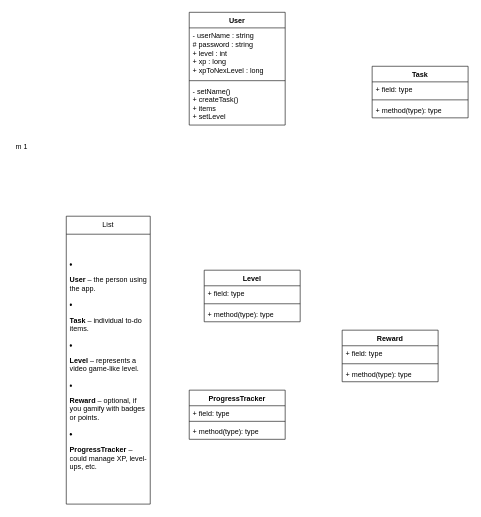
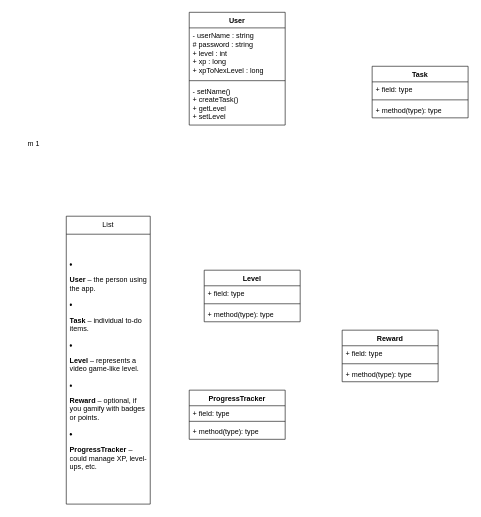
  <mxCell id="0" />
  <mxCell id="1" parent="0" />
  <mxCell id="2" value="List" style="swimlane;fontStyle=0;childLayout=stackLayout;horizontal=1;startSize=30;horizontalStack=0;resizeParent=1;resizeParentMax=0;resizeLast=0;collapsible=1;marginBottom=0;whiteSpace=wrap;html=1;" vertex="1" parent="1"><mxGeometry x="110" y="360" width="140" height="480" as="geometry" /></mxCell>
  <mxCell id="3" value="&lt;li class=&quot;&quot; data-end=&quot;360&quot; data-start=&quot;322&quot;&gt;&lt;p class=&quot;&quot; data-end=&quot;360&quot; data-start=&quot;324&quot;&gt;&lt;strong data-end=&quot;332&quot; data-start=&quot;324&quot;&gt;User&lt;/strong&gt; – the person using the app.&lt;/p&gt;&lt;/li&gt;&lt;li class=&quot;&quot; data-end=&quot;397&quot; data-start=&quot;361&quot;&gt;&lt;br&gt;&lt;p class=&quot;&quot; data-end=&quot;397&quot; data-start=&quot;363&quot;&gt;&lt;strong data-end=&quot;371&quot; data-start=&quot;363&quot;&gt;Task&lt;/strong&gt; – individual to-do items.&lt;/p&gt;&lt;/li&gt;&lt;li class=&quot;&quot; data-end=&quot;447&quot; data-start=&quot;398&quot;&gt;&lt;br&gt;&lt;p class=&quot;&quot; data-end=&quot;447&quot; data-start=&quot;400&quot;&gt;&lt;strong data-end=&quot;409&quot; data-start=&quot;400&quot;&gt;Level&lt;/strong&gt; – represents a video game-like level.&lt;/p&gt;&lt;/li&gt;&lt;li class=&quot;&quot; data-end=&quot;509&quot; data-start=&quot;448&quot;&gt;&lt;br&gt;&lt;p class=&quot;&quot; data-end=&quot;509&quot; data-start=&quot;450&quot;&gt;&lt;strong data-end=&quot;460&quot; data-start=&quot;450&quot;&gt;Reward&lt;/strong&gt; – optional, if you gamify with badges or points.&lt;/p&gt;&lt;/li&gt;&lt;li class=&quot;&quot; data-end=&quot;566&quot; data-start=&quot;510&quot;&gt;&lt;br&gt;&lt;p class=&quot;&quot; data-end=&quot;566&quot; data-start=&quot;512&quot;&gt;&lt;strong data-end=&quot;531&quot; data-start=&quot;512&quot;&gt;ProgressTracker&lt;/strong&gt; – could manage XP, level-ups, etc.&lt;/p&gt;&lt;/li&gt;" style="text;strokeColor=none;fillColor=none;align=left;verticalAlign=middle;spacingLeft=4;spacingRight=4;overflow=hidden;points=[[0,0.5],[1,0.5]];portConstraint=eastwest;rotatable=0;whiteSpace=wrap;html=1;" vertex="1" parent="2"><mxGeometry y="30" width="140" height="450" as="geometry" /></mxCell>
  <mxCell id="4" value="User" style="swimlane;fontStyle=1;align=center;verticalAlign=top;childLayout=stackLayout;horizontal=1;startSize=26;horizontalStack=0;resizeParent=1;resizeParentMax=0;resizeLast=0;collapsible=1;marginBottom=0;whiteSpace=wrap;html=1;" vertex="1" parent="1"><mxGeometry x="315" y="20" width="160" height="188" as="geometry" /></mxCell>
  <mxCell id="5" value="- userName : string&lt;div&gt;# password : string&lt;/div&gt;&lt;div&gt;+ level : int&lt;/div&gt;&lt;div&gt;+ xp : long&lt;/div&gt;&lt;div&gt;+ xpToNexLevel : long&lt;/div&gt;" style="text;strokeColor=none;fillColor=none;align=left;verticalAlign=top;spacingLeft=4;spacingRight=4;overflow=hidden;rotatable=0;points=[[0,0.5],[1,0.5]];portConstraint=eastwest;whiteSpace=wrap;html=1;" vertex="1" parent="4"><mxGeometry y="26" width="160" height="84" as="geometry" /></mxCell>
  <mxCell id="6" value="" style="line;strokeWidth=1;fillColor=none;align=left;verticalAlign=middle;spacingTop=-1;spacingLeft=3;spacingRight=3;rotatable=0;labelPosition=right;points=[];portConstraint=eastwest;strokeColor=inherit;" vertex="1" parent="4"><mxGeometry y="110" width="160" height="8" as="geometry" /></mxCell>
- <mxCell id="7" value="&lt;div&gt;- setName()&lt;/div&gt;&lt;div&gt;+ createTask()&lt;/div&gt;&lt;div&gt;+ items&lt;/div&gt;&lt;div&gt;+ setLevel&lt;/div&gt;" style="text;strokeColor=none;fillColor=none;align=left;verticalAlign=top;spacingLeft=4;spacingRight=4;overflow=hidden;rotatable=0;points=[[0,0.5],[1,0.5]];portConstraint=eastwest;whiteSpace=wrap;html=1;" vertex="1" parent="4"><mxGeometry y="118" width="160" height="70" as="geometry" /></mxCell>
- <mxCell id="8" value="m 1" style="text;strokeColor=none;fillColor=none;align=left;verticalAlign=middle;spacingLeft=4;spacingRight=4;overflow=hidden;points=[[0,0.5],[1,0.5]];portConstraint=eastwest;rotatable=0;whiteSpace=wrap;html=1;" vertex="1" parent="1"><mxGeometry x="20" y="230" width="140" height="30" as="geometry" /></mxCell>
+ <mxCell id="7" value="&lt;div&gt;- setName()&lt;/div&gt;&lt;div&gt;+ createTask()&lt;/div&gt;&lt;div&gt;+ getLevel&lt;/div&gt;&lt;div&gt;+ setLevel&lt;/div&gt;" style="text;strokeColor=none;fillColor=none;align=left;verticalAlign=top;spacingLeft=4;spacingRight=4;overflow=hidden;rotatable=0;points=[[0,0.5],[1,0.5]];portConstraint=eastwest;whiteSpace=wrap;html=1;" vertex="1" parent="4"><mxGeometry y="118" width="160" height="70" as="geometry" /></mxCell>
+ <mxCell id="8" value="m 1" style="text;strokeColor=none;fillColor=none;align=left;verticalAlign=middle;spacingLeft=4;spacingRight=4;overflow=hidden;points=[[0,0.5],[1,0.5]];portConstraint=eastwest;rotatable=0;whiteSpace=wrap;html=1;" vertex="1" parent="1"><mxGeometry x="40" y="225" width="140" height="30" as="geometry" /></mxCell>
  <mxCell id="9" value="Task" style="swimlane;fontStyle=1;align=center;verticalAlign=top;childLayout=stackLayout;horizontal=1;startSize=26;horizontalStack=0;resizeParent=1;resizeParentMax=0;resizeLast=0;collapsible=1;marginBottom=0;whiteSpace=wrap;html=1;" vertex="1" parent="1"><mxGeometry x="620" y="110" width="160" height="86" as="geometry" /></mxCell>
  <mxCell id="10" value="+ field: type" style="text;strokeColor=none;fillColor=none;align=left;verticalAlign=top;spacingLeft=4;spacingRight=4;overflow=hidden;rotatable=0;points=[[0,0.5],[1,0.5]];portConstraint=eastwest;whiteSpace=wrap;html=1;" vertex="1" parent="9"><mxGeometry y="26" width="160" height="26" as="geometry" /></mxCell>
  <mxCell id="11" value="" style="line;strokeWidth=1;fillColor=none;align=left;verticalAlign=middle;spacingTop=-1;spacingLeft=3;spacingRight=3;rotatable=0;labelPosition=right;points=[];portConstraint=eastwest;strokeColor=inherit;" vertex="1" parent="9"><mxGeometry y="52" width="160" height="8" as="geometry" /></mxCell>
  <mxCell id="12" value="+ method(type): type" style="text;strokeColor=none;fillColor=none;align=left;verticalAlign=top;spacingLeft=4;spacingRight=4;overflow=hidden;rotatable=0;points=[[0,0.5],[1,0.5]];portConstraint=eastwest;whiteSpace=wrap;html=1;" vertex="1" parent="9"><mxGeometry y="60" width="160" height="26" as="geometry" /></mxCell>
  <mxCell id="13" value="Level" style="swimlane;fontStyle=1;align=center;verticalAlign=top;childLayout=stackLayout;horizontal=1;startSize=26;horizontalStack=0;resizeParent=1;resizeParentMax=0;resizeLast=0;collapsible=1;marginBottom=0;whiteSpace=wrap;html=1;" vertex="1" parent="1"><mxGeometry x="340" y="450" width="160" height="86" as="geometry" /></mxCell>
  <mxCell id="14" value="+ field: type" style="text;strokeColor=none;fillColor=none;align=left;verticalAlign=top;spacingLeft=4;spacingRight=4;overflow=hidden;rotatable=0;points=[[0,0.5],[1,0.5]];portConstraint=eastwest;whiteSpace=wrap;html=1;" vertex="1" parent="13"><mxGeometry y="26" width="160" height="26" as="geometry" /></mxCell>
  <mxCell id="15" value="" style="line;strokeWidth=1;fillColor=none;align=left;verticalAlign=middle;spacingTop=-1;spacingLeft=3;spacingRight=3;rotatable=0;labelPosition=right;points=[];portConstraint=eastwest;strokeColor=inherit;" vertex="1" parent="13"><mxGeometry y="52" width="160" height="8" as="geometry" /></mxCell>
  <mxCell id="16" value="+ method(type): type" style="text;strokeColor=none;fillColor=none;align=left;verticalAlign=top;spacingLeft=4;spacingRight=4;overflow=hidden;rotatable=0;points=[[0,0.5],[1,0.5]];portConstraint=eastwest;whiteSpace=wrap;html=1;" vertex="1" parent="13"><mxGeometry y="60" width="160" height="26" as="geometry" /></mxCell>
  <mxCell id="17" value="Reward" style="swimlane;fontStyle=1;align=center;verticalAlign=top;childLayout=stackLayout;horizontal=1;startSize=26;horizontalStack=0;resizeParent=1;resizeParentMax=0;resizeLast=0;collapsible=1;marginBottom=0;whiteSpace=wrap;html=1;" vertex="1" parent="1"><mxGeometry x="570" y="550" width="160" height="86" as="geometry" /></mxCell>
  <mxCell id="18" value="+ field: type" style="text;strokeColor=none;fillColor=none;align=left;verticalAlign=top;spacingLeft=4;spacingRight=4;overflow=hidden;rotatable=0;points=[[0,0.5],[1,0.5]];portConstraint=eastwest;whiteSpace=wrap;html=1;" vertex="1" parent="17"><mxGeometry y="26" width="160" height="26" as="geometry" /></mxCell>
  <mxCell id="19" value="" style="line;strokeWidth=1;fillColor=none;align=left;verticalAlign=middle;spacingTop=-1;spacingLeft=3;spacingRight=3;rotatable=0;labelPosition=right;points=[];portConstraint=eastwest;strokeColor=inherit;" vertex="1" parent="17"><mxGeometry y="52" width="160" height="8" as="geometry" /></mxCell>
  <mxCell id="20" value="+ method(type): type" style="text;strokeColor=none;fillColor=none;align=left;verticalAlign=top;spacingLeft=4;spacingRight=4;overflow=hidden;rotatable=0;points=[[0,0.5],[1,0.5]];portConstraint=eastwest;whiteSpace=wrap;html=1;" vertex="1" parent="17"><mxGeometry y="60" width="160" height="26" as="geometry" /></mxCell>
  <mxCell id="21" value="ProgressTracker" style="swimlane;fontStyle=1;align=center;verticalAlign=top;childLayout=stackLayout;horizontal=1;startSize=26;horizontalStack=0;resizeParent=1;resizeParentMax=0;resizeLast=0;collapsible=1;marginBottom=0;whiteSpace=wrap;html=1;" vertex="1" parent="1"><mxGeometry x="315" y="650" width="160" height="82" as="geometry" /></mxCell>
  <mxCell id="22" value="+ field: type" style="text;strokeColor=none;fillColor=none;align=left;verticalAlign=top;spacingLeft=4;spacingRight=4;overflow=hidden;rotatable=0;points=[[0,0.5],[1,0.5]];portConstraint=eastwest;whiteSpace=wrap;html=1;" vertex="1" parent="21"><mxGeometry y="26" width="160" height="22" as="geometry" /></mxCell>
  <mxCell id="23" value="" style="line;strokeWidth=1;fillColor=none;align=left;verticalAlign=middle;spacingTop=-1;spacingLeft=3;spacingRight=3;rotatable=0;labelPosition=right;points=[];portConstraint=eastwest;strokeColor=inherit;" vertex="1" parent="21"><mxGeometry y="48" width="160" height="8" as="geometry" /></mxCell>
  <mxCell id="24" value="+ method(type): type" style="text;strokeColor=none;fillColor=none;align=left;verticalAlign=top;spacingLeft=4;spacingRight=4;overflow=hidden;rotatable=0;points=[[0,0.5],[1,0.5]];portConstraint=eastwest;whiteSpace=wrap;html=1;" vertex="1" parent="21"><mxGeometry y="56" width="160" height="26" as="geometry" /></mxCell>
